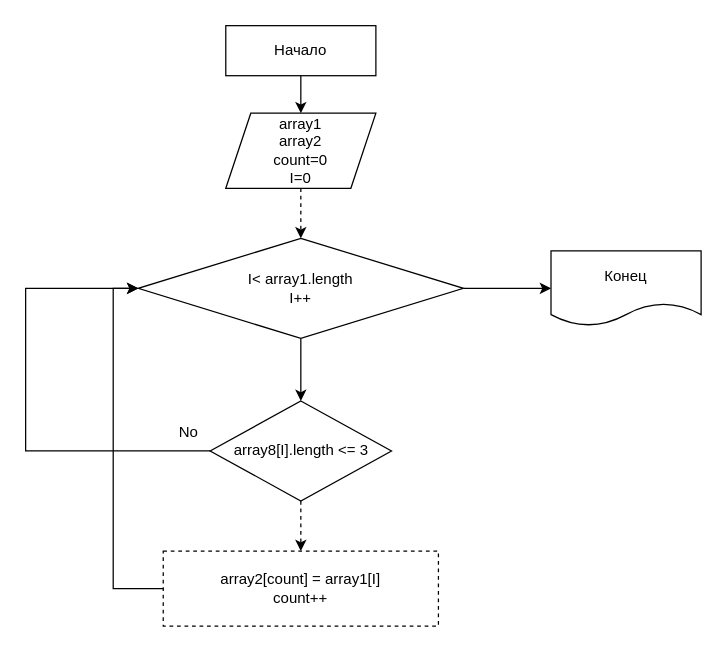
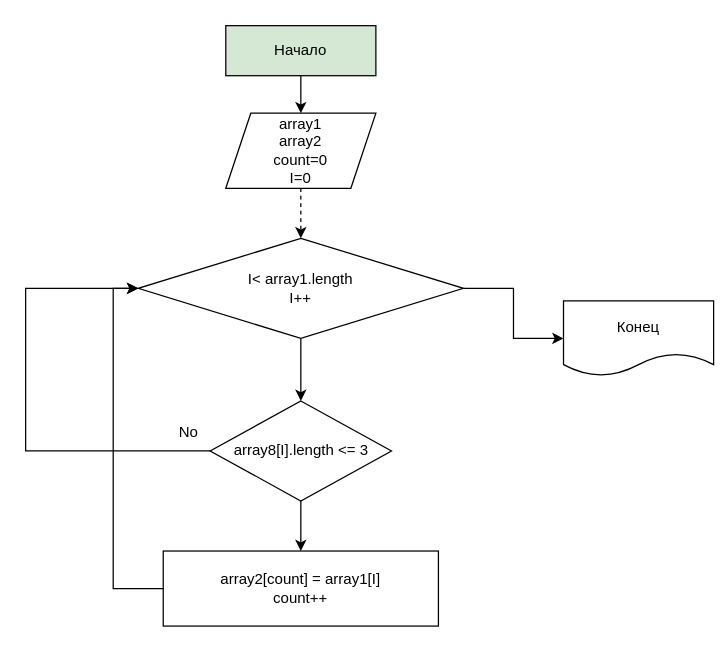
  <mxCell id="0" />
  <mxCell id="1" parent="0" />
  <mxCell id="2" value="" style="edgeStyle=orthogonalEdgeStyle;rounded=0;orthogonalLoop=1;jettySize=auto;html=1;" edge="1" parent="1" source="3"><mxGeometry relative="1" as="geometry"><mxPoint x="240" y="90" as="targetPoint" /></mxGeometry></mxCell>
- <mxCell id="3" value="Начало" style="rounded=0;whiteSpace=wrap;html=1;" vertex="1" parent="1"><mxGeometry x="180" y="20" width="120" height="40" as="geometry" /></mxCell>
+ <mxCell id="3" value="Начало" style="rounded=0;whiteSpace=wrap;html=1;fillColor=#d5e8d4;" vertex="1" parent="1"><mxGeometry x="180" y="20" width="120" height="40" as="geometry" /></mxCell>
  <mxCell id="4" value="" style="edgeStyle=orthogonalEdgeStyle;rounded=0;orthogonalLoop=1;jettySize=auto;html=1;dashed=1;" edge="1" parent="1" source="5" target="8"><mxGeometry relative="1" as="geometry" /></mxCell>
  <mxCell id="5" value="array1&lt;br&gt;array2&lt;br&gt;count=0&lt;br&gt;I=0" style="shape=parallelogram;perimeter=parallelogramPerimeter;whiteSpace=wrap;html=1;fixedSize=1;" vertex="1" parent="1"><mxGeometry x="180" y="90" width="120" height="60" as="geometry" /></mxCell>
  <mxCell id="6" value="" style="edgeStyle=orthogonalEdgeStyle;rounded=0;orthogonalLoop=1;jettySize=auto;html=1;" edge="1" parent="1" source="8" target="10"><mxGeometry relative="1" as="geometry" /></mxCell>
  <mxCell id="7" value="" style="edgeStyle=orthogonalEdgeStyle;rounded=0;orthogonalLoop=1;jettySize=auto;html=1;" edge="1" parent="1" source="8" target="15"><mxGeometry relative="1" as="geometry" /></mxCell>
  <mxCell id="8" value="I&amp;lt; array1.length&lt;br&gt;I++" style="rhombus;whiteSpace=wrap;html=1;" vertex="1" parent="1"><mxGeometry x="110" y="190" width="260" height="80" as="geometry" /></mxCell>
- <mxCell id="9" value="" style="edgeStyle=orthogonalEdgeStyle;rounded=0;orthogonalLoop=1;jettySize=auto;html=1;dashed=1;" edge="1" parent="1" source="10" target="11"><mxGeometry relative="1" as="geometry" /></mxCell>
+ <mxCell id="9" value="" style="edgeStyle=orthogonalEdgeStyle;rounded=0;orthogonalLoop=1;jettySize=auto;html=1;" edge="1" parent="1" source="10" target="11"><mxGeometry relative="1" as="geometry" /></mxCell>
  <mxCell id="10" value="array8[I].length &amp;lt;= 3" style="rhombus;whiteSpace=wrap;html=1;" vertex="1" parent="1"><mxGeometry x="167.5" y="320" width="145" height="80" as="geometry" /></mxCell>
- <mxCell id="11" value="array2[count] = array1[I]&lt;br&gt;count++" style="whiteSpace=wrap;html=1;dashed=1;" vertex="1" parent="1"><mxGeometry x="130" y="440" width="220" height="60" as="geometry" /></mxCell>
+ <mxCell id="11" value="array2[count] = array1[I]&lt;br&gt;count++" style="whiteSpace=wrap;html=1;" vertex="1" parent="1"><mxGeometry x="130" y="440" width="220" height="60" as="geometry" /></mxCell>
  <mxCell id="12" value="" style="endArrow=classic;html=1;rounded=0;exitX=0;exitY=0.5;exitDx=0;exitDy=0;entryX=0;entryY=0.5;entryDx=0;entryDy=0;" edge="1" parent="1" source="10" target="8"><mxGeometry width="50" height="50" relative="1" as="geometry"><mxPoint x="250" y="310" as="sourcePoint" /><mxPoint x="300" y="260" as="targetPoint" /><Array as="points"><mxPoint x="20" y="360" /><mxPoint x="20" y="230" /></Array></mxGeometry></mxCell>
  <mxCell id="13" value="" style="endArrow=classic;html=1;rounded=0;exitX=0;exitY=0.5;exitDx=0;exitDy=0;" edge="1" parent="1" source="11"><mxGeometry width="50" height="50" relative="1" as="geometry"><mxPoint x="250" y="310" as="sourcePoint" /><mxPoint x="110" y="230" as="targetPoint" /><Array as="points"><mxPoint x="90" y="470" /><mxPoint x="90" y="230" /></Array></mxGeometry></mxCell>
  <mxCell id="14" value="No" style="text;html=1;align=center;verticalAlign=middle;resizable=0;points=[];autosize=1;strokeColor=none;fillColor=none;" vertex="1" parent="1"><mxGeometry x="130" y="330" width="40" height="30" as="geometry" /></mxCell>
- <mxCell id="15" value="Конец" style="shape=document;whiteSpace=wrap;html=1;boundedLbl=1;" vertex="1" parent="1"><mxGeometry x="440" y="200" width="120" height="60" as="geometry" /></mxCell>
+ <mxCell id="15" value="Конец" style="shape=document;whiteSpace=wrap;html=1;boundedLbl=1;" vertex="1" parent="1"><mxGeometry x="450" y="240" width="120" height="60" as="geometry" /></mxCell>
